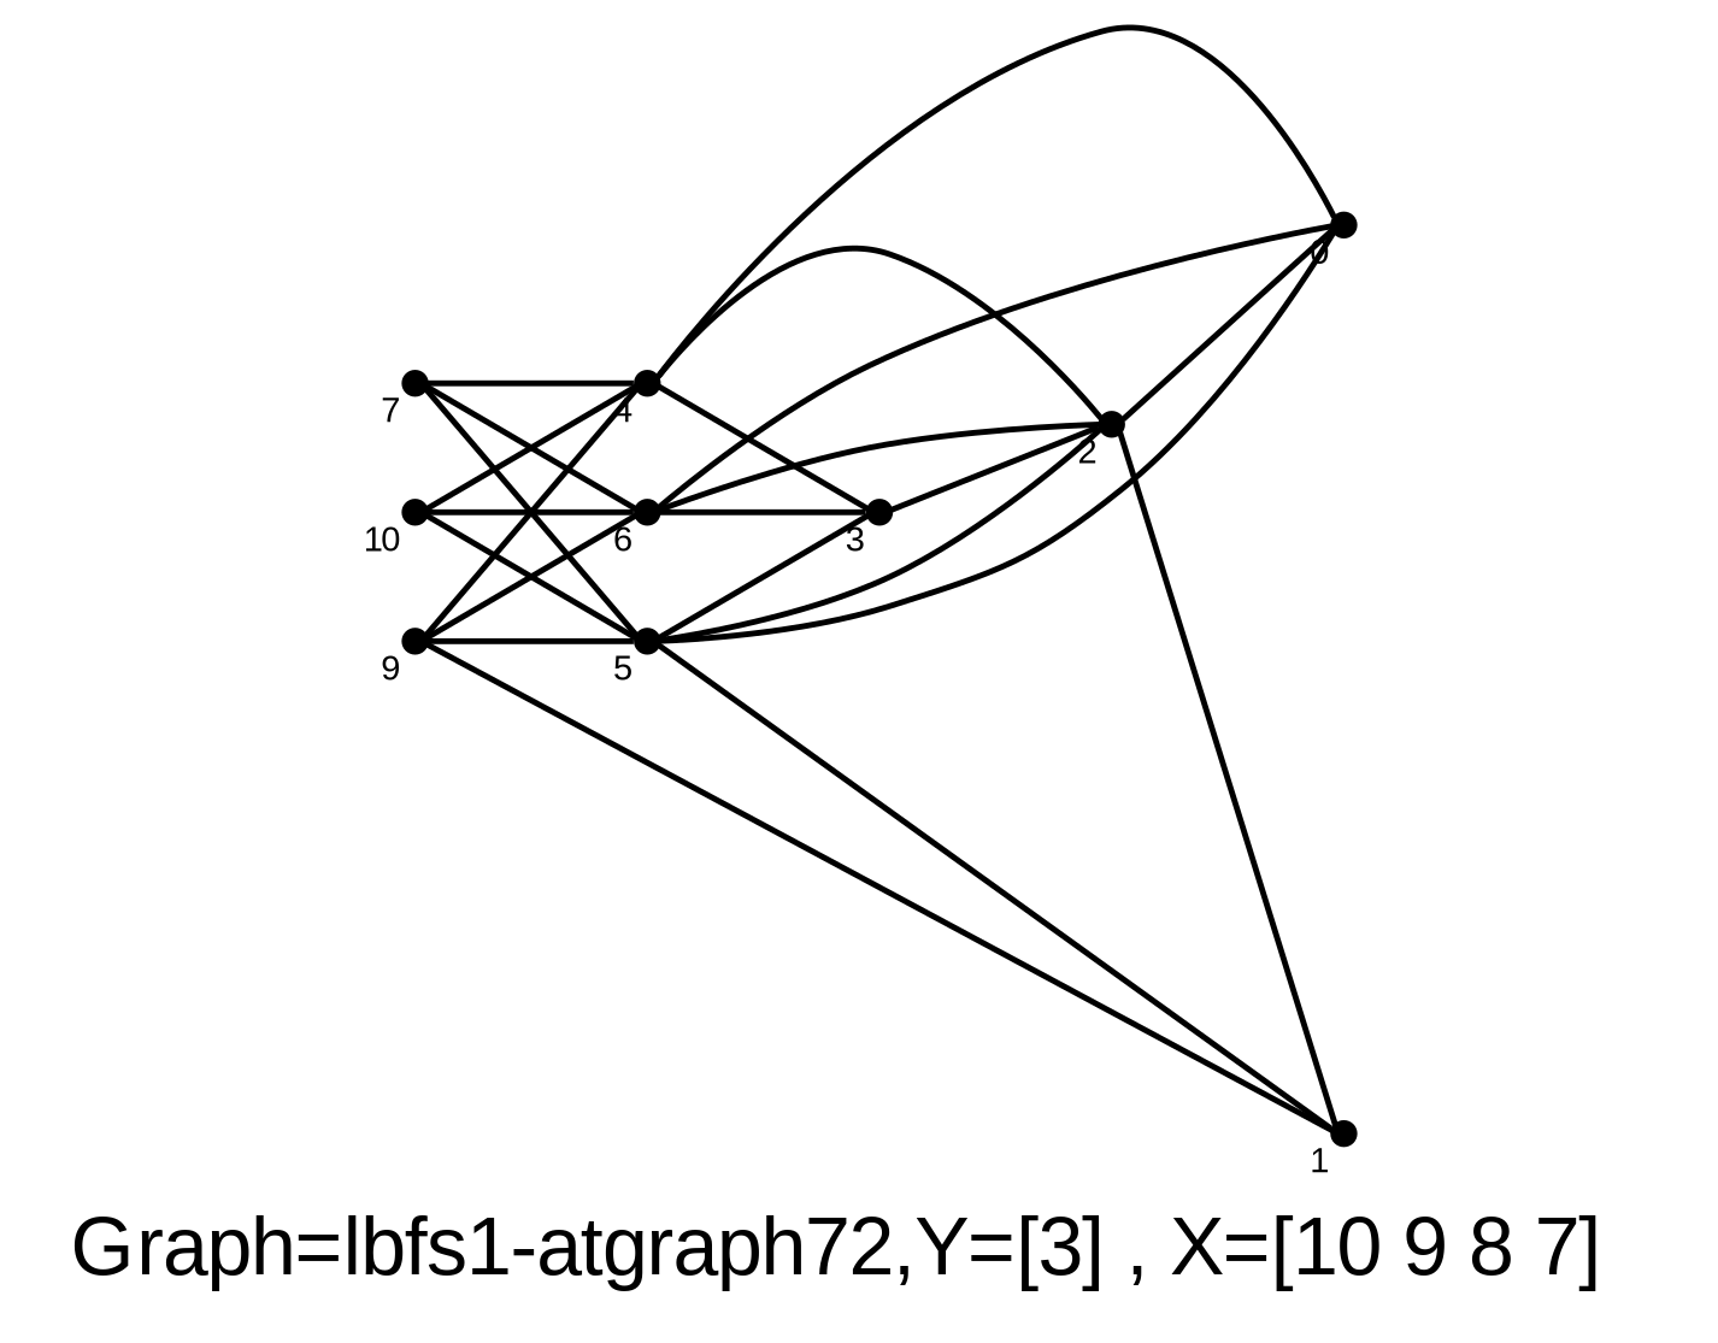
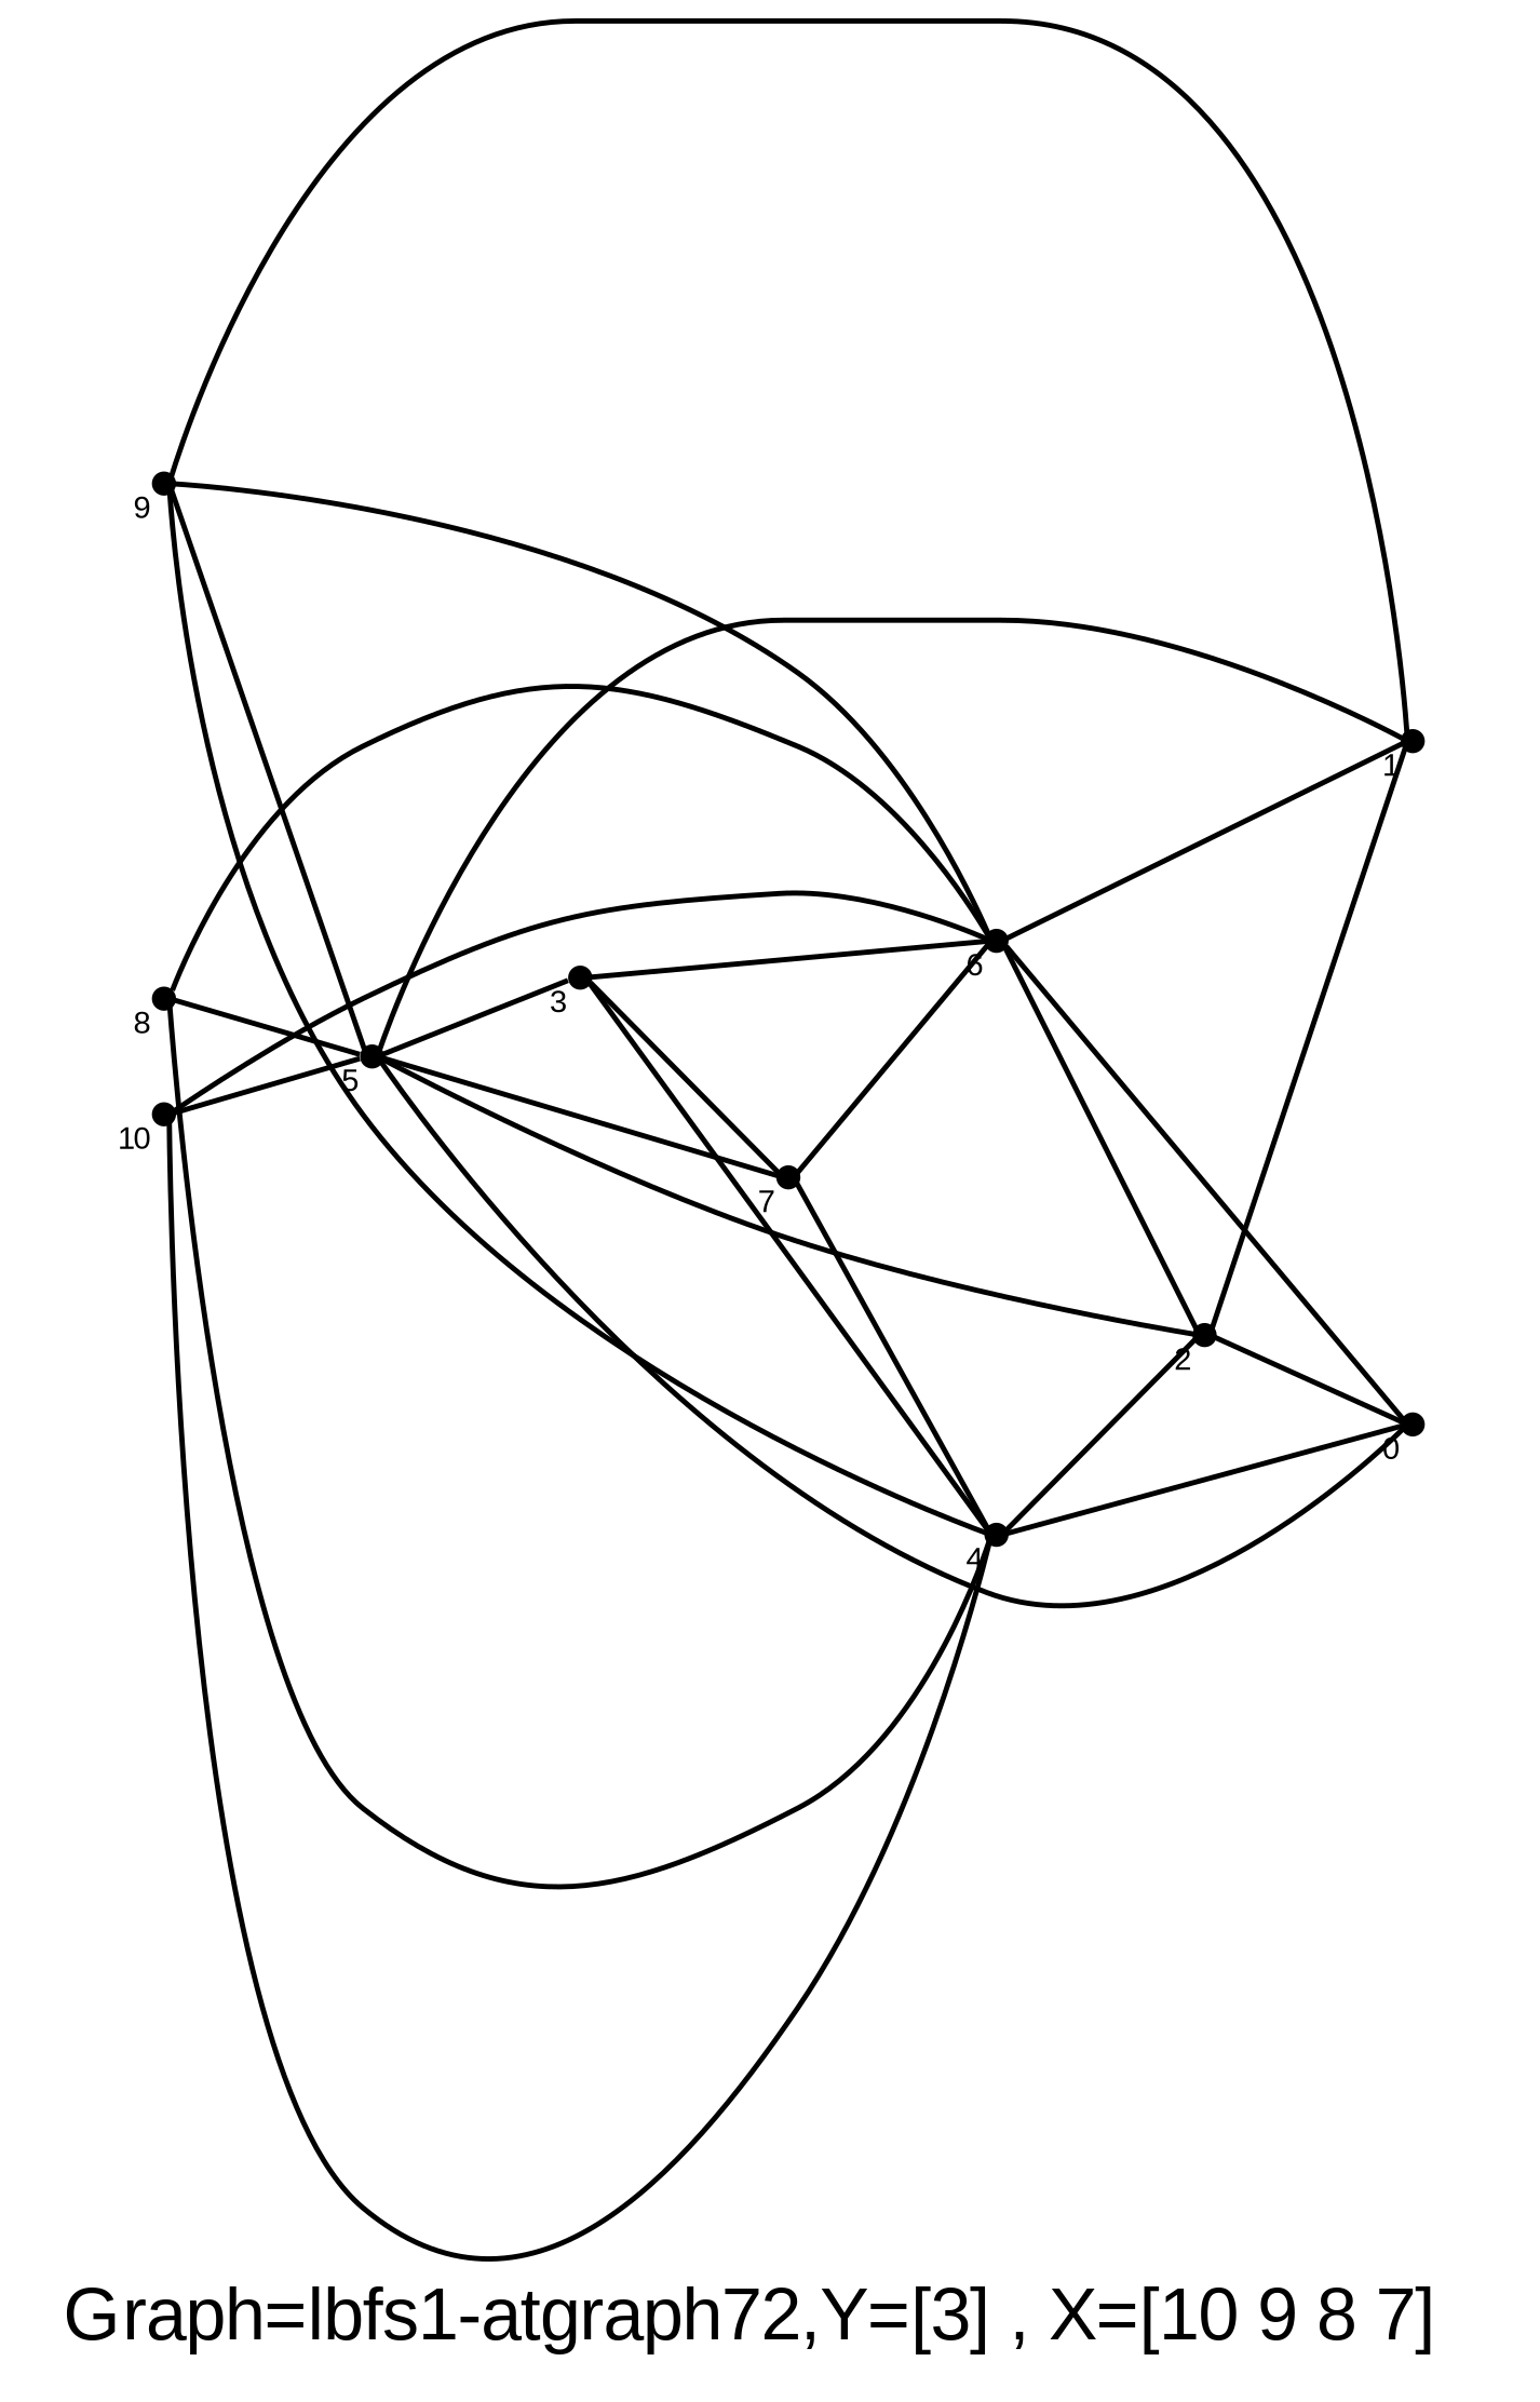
  graph {
    fontname="Liberation Sans"
    label="Graph=lbfs1-atgraph72,Y=[3] , X=[10 9 8 7]  "
    labelloc=bottom
    rankdir=LR
    node [fontname="Liberation Sans" fontsize=6 shape=point]
    edge [fontname="Liberation Sans"]
    0 [xlabel=0]
    1 [xlabel=1]
    2 [xlabel=2]
    3 [xlabel=3]
    4 [xlabel=4]
    5 [xlabel=5]
    6 [xlabel=6]
    7 [xlabel=7]
+   8 [xlabel=8]
    9 [xlabel=9]
    10 [xlabel=10]
    2 -- 0
    2 -- 1
-   3 -- 2
+   3 -- 7
    4 -- 0
    4 -- 2
    4 -- 3
    5 -- 0
    5 -- 1
    5 -- 2
    5 -- 3
    6 -- 0
+   6 -- 1
    6 -- 2
    6 -- 3
    7 -- 4
    7 -- 5
    7 -- 6
+   8 -- 4
+   8 -- 5
+   8 -- 6
    9 -- 1
    9 -- 4
    9 -- 5
    9 -- 6
    10 -- 4
    10 -- 5
    10 -- 6
  }
